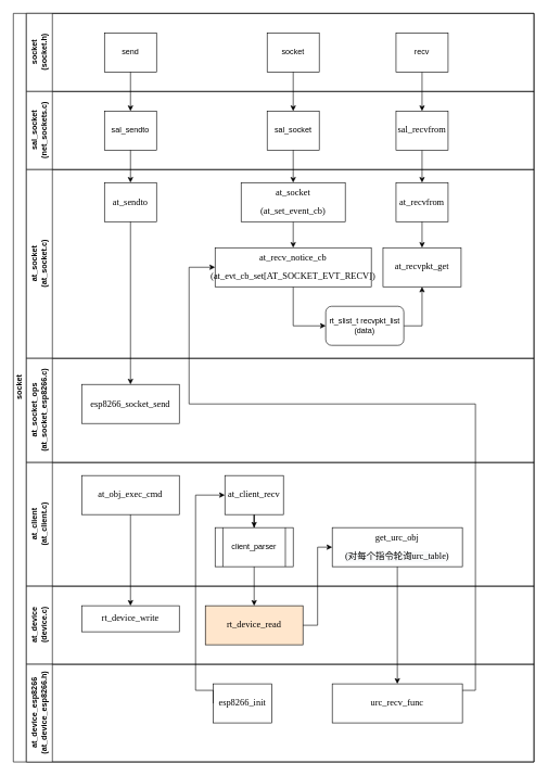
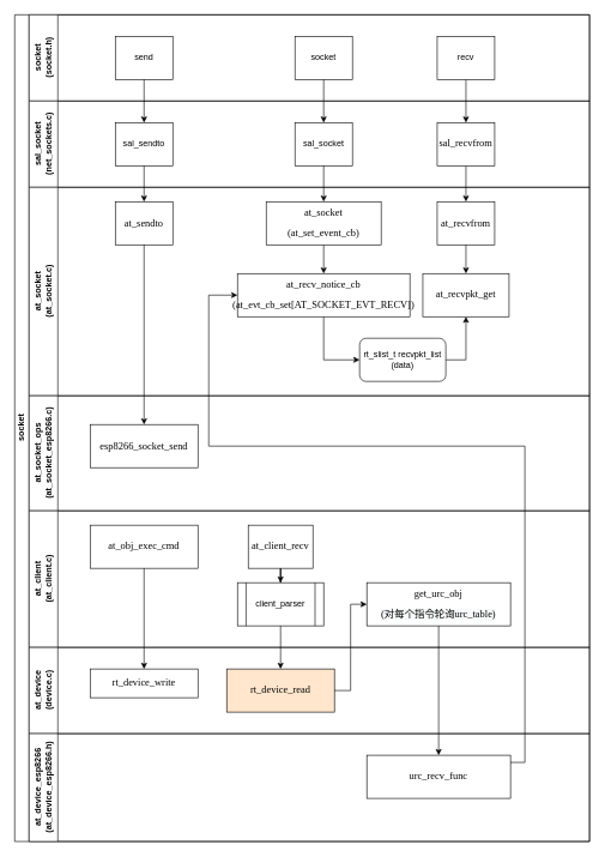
  <mxCell id="0" />
  <mxCell id="1" parent="0" />
  <mxCell id="2" value="socket" style="swimlane;html=1;childLayout=stackLayout;resizeParent=1;resizeParentMax=0;horizontal=0;startSize=20;horizontalStack=0;" parent="1" vertex="1"><mxGeometry x="20" y="20" width="800" height="1150" as="geometry" /></mxCell>
  <mxCell id="3" style="edgeStyle=orthogonalEdgeStyle;rounded=0;orthogonalLoop=1;jettySize=auto;html=1;endArrow=classic;endFill=1;entryX=0.5;entryY=0;entryDx=0;entryDy=0;exitX=0.5;exitY=1;exitDx=0;exitDy=0;" edge="1" parent="2" source="7" target="11"><mxGeometry relative="1" as="geometry" /></mxCell>
  <mxCell id="4" style="edgeStyle=orthogonalEdgeStyle;rounded=0;orthogonalLoop=1;jettySize=auto;html=1;endArrow=classic;endFill=1;exitX=0.5;exitY=1;exitDx=0;exitDy=0;" edge="1" parent="2" source="11" target="15"><mxGeometry relative="1" as="geometry"><mxPoint x="628" y="130" as="sourcePoint" /><mxPoint x="628" y="200" as="targetPoint" /></mxGeometry></mxCell>
  <mxCell id="5" value="&lt;font style=&quot;vertical-align: inherit&quot;&gt;&lt;font style=&quot;vertical-align: inherit&quot;&gt;&lt;font style=&quot;vertical-align: inherit&quot;&gt;&lt;font style=&quot;vertical-align: inherit&quot;&gt;socket&lt;br&gt;(socket.h)&lt;br&gt;&lt;/font&gt;&lt;/font&gt;&lt;/font&gt;&lt;/font&gt;" style="swimlane;html=1;startSize=40;horizontal=0;" parent="2" vertex="1"><mxGeometry x="20" width="780" height="120" as="geometry" /></mxCell>
  <mxCell id="6" value="&lt;font style=&quot;vertical-align: inherit&quot;&gt;&lt;font style=&quot;vertical-align: inherit&quot;&gt;send&lt;/font&gt;&lt;/font&gt;" style="rounded=0;whiteSpace=wrap;html=1;fontFamily=Helvetica;fontSize=12;fontColor=#000000;align=center;" parent="5" vertex="1"><mxGeometry x="120" y="30" width="80" height="60" as="geometry" /></mxCell>
  <mxCell id="7" value="&lt;font style=&quot;vertical-align: inherit&quot;&gt;&lt;font style=&quot;vertical-align: inherit&quot;&gt;recv&lt;/font&gt;&lt;/font&gt;" style="rounded=0;whiteSpace=wrap;html=1;fontFamily=Helvetica;fontSize=12;fontColor=#000000;align=center;" vertex="1" parent="5"><mxGeometry x="568" y="30" width="80" height="60" as="geometry" /></mxCell>
  <mxCell id="8" value="&lt;font style=&quot;vertical-align: inherit&quot;&gt;&lt;font style=&quot;vertical-align: inherit&quot;&gt;socket&lt;/font&gt;&lt;/font&gt;" style="rounded=0;whiteSpace=wrap;html=1;fontFamily=Helvetica;fontSize=12;fontColor=#000000;align=center;" vertex="1" parent="5"><mxGeometry x="370" y="30" width="80" height="60" as="geometry" /></mxCell>
  <mxCell id="9" value="&lt;font style=&quot;vertical-align: inherit&quot;&gt;&lt;font style=&quot;vertical-align: inherit&quot;&gt;sal_socket&lt;br&gt;(net_sockets.c)&lt;br&gt;&lt;/font&gt;&lt;/font&gt;" style="swimlane;html=1;startSize=40;horizontal=0;" parent="2" vertex="1"><mxGeometry x="20" y="120" width="780" height="120" as="geometry" /></mxCell>
  <mxCell id="10" value="sal_sendto" style="rounded=0;whiteSpace=wrap;html=1;fontFamily=Helvetica;fontSize=12;fontColor=#000000;align=center;" parent="9" vertex="1"><mxGeometry x="120" y="30" width="80" height="60" as="geometry" /></mxCell>
  <mxCell id="11" value="&lt;p class=&quot;MsoNormal&quot;&gt;&lt;span style=&quot;font-family: &amp;#34;calibri&amp;#34; ; font-size: 10.5pt&quot;&gt;sal_recvfrom&lt;/span&gt;&lt;/p&gt;" style="rounded=0;whiteSpace=wrap;html=1;fontFamily=Helvetica;fontSize=12;fontColor=#000000;align=center;" vertex="1" parent="9"><mxGeometry x="568" y="30" width="80" height="60" as="geometry" /></mxCell>
  <mxCell id="12" value="sal_socket" style="rounded=0;whiteSpace=wrap;html=1;fontFamily=Helvetica;fontSize=12;fontColor=#000000;align=center;" vertex="1" parent="9"><mxGeometry x="370" y="30" width="80" height="60" as="geometry" /></mxCell>
  <mxCell id="13" value="at_socket&lt;br&gt;(at_socket.c)" style="swimlane;html=1;startSize=40;horizontal=0;" parent="2" vertex="1"><mxGeometry x="20" y="240" width="780" height="290" as="geometry"><mxRectangle x="20" y="240" width="430" height="40" as="alternateBounds" /></mxGeometry></mxCell>
  <mxCell id="14" value="&lt;p class=&quot;MsoNormal&quot;&gt;&lt;span style=&quot;font-size: 10.5pt&quot;&gt;&lt;font face=&quot;Calibri&quot;&gt;at_sendto&lt;/font&gt;&lt;/span&gt;&lt;/p&gt;" style="rounded=0;whiteSpace=wrap;html=1;fontFamily=Helvetica;fontSize=12;fontColor=#000000;align=center;" parent="13" vertex="1"><mxGeometry x="120" y="20" width="80" height="60" as="geometry" /></mxCell>
  <mxCell id="15" value="&lt;p class=&quot;MsoNormal&quot;&gt;&lt;span style=&quot;font-size: 10.5pt&quot;&gt;&lt;font face=&quot;Calibri&quot;&gt;at_recvfrom&lt;/font&gt;&lt;/span&gt;&lt;/p&gt;" style="rounded=0;whiteSpace=wrap;html=1;fontFamily=Helvetica;fontSize=12;fontColor=#000000;align=center;" vertex="1" parent="13"><mxGeometry x="568" y="20" width="80" height="60" as="geometry" /></mxCell>
  <mxCell id="16" value="&lt;p class=&quot;MsoNormal&quot;&gt;&lt;font face=&quot;Calibri&quot;&gt;&lt;span style=&quot;font-size: 14px&quot;&gt;at_recvpkt_get&lt;/span&gt;&lt;/font&gt;&lt;br&gt;&lt;/p&gt;" style="rounded=0;whiteSpace=wrap;html=1;fontFamily=Helvetica;fontSize=12;fontColor=#000000;align=center;" vertex="1" parent="13"><mxGeometry x="548" y="120" width="120" height="60" as="geometry" /></mxCell>
  <mxCell id="17" style="edgeStyle=orthogonalEdgeStyle;rounded=0;orthogonalLoop=1;jettySize=auto;html=1;entryX=0.5;entryY=0;entryDx=0;entryDy=0;" edge="1" parent="13" source="15" target="16"><mxGeometry relative="1" as="geometry" /></mxCell>
  <mxCell id="18" style="edgeStyle=orthogonalEdgeStyle;rounded=0;orthogonalLoop=1;jettySize=auto;html=1;exitX=1;exitY=0.5;exitDx=0;exitDy=0;" edge="1" parent="13" source="19" target="16"><mxGeometry relative="1" as="geometry" /></mxCell>
  <mxCell id="19" value="rt_slist_t recvpkt_list&lt;br&gt;(data)" style="rounded=1;whiteSpace=wrap;html=1;" vertex="1" parent="13"><mxGeometry x="460" y="210" width="120" height="60" as="geometry" /></mxCell>
  <mxCell id="20" style="edgeStyle=orthogonalEdgeStyle;rounded=0;orthogonalLoop=1;jettySize=auto;html=1;entryX=0;entryY=0.5;entryDx=0;entryDy=0;" edge="1" parent="13" source="21" target="19"><mxGeometry relative="1" as="geometry" /></mxCell>
  <mxCell id="21" value="&lt;p class=&quot;MsoNormal&quot;&gt;&lt;span style=&quot;font-family: &amp;#34;calibri&amp;#34; ; font-size: 14px&quot;&gt;at_recv_notice_cb&lt;/span&gt;&lt;br&gt;&lt;/p&gt;&lt;p class=&quot;MsoNormal&quot;&gt;&lt;/p&gt;&lt;p class=&quot;MsoNormal&quot;&gt;&lt;span style=&quot;font-family: &amp;#34;calibri&amp;#34; ; font-size: 14px&quot;&gt;(at_evt_cb_set[AT_SOCKET_EVT_RECV]&lt;/span&gt;&lt;span style=&quot;font-family: &amp;#34;calibri&amp;#34; ; font-size: 14px&quot;&gt;)&lt;/span&gt;&lt;br&gt;&lt;/p&gt;" style="rounded=0;whiteSpace=wrap;html=1;fontFamily=Helvetica;fontSize=12;fontColor=#000000;align=center;" vertex="1" parent="13"><mxGeometry x="290" y="120" width="240" height="60" as="geometry" /></mxCell>
  <mxCell id="22" style="edgeStyle=orthogonalEdgeStyle;rounded=0;orthogonalLoop=1;jettySize=auto;html=1;" edge="1" parent="13" source="23" target="21"><mxGeometry relative="1" as="geometry" /></mxCell>
  <mxCell id="23" value="&lt;p class=&quot;MsoNormal&quot;&gt;&lt;font face=&quot;Calibri&quot;&gt;&lt;span style=&quot;font-size: 14px&quot;&gt;at_socket&lt;/span&gt;&lt;/font&gt;&lt;br&gt;&lt;/p&gt;&lt;p class=&quot;MsoNormal&quot;&gt;&lt;font face=&quot;Calibri&quot;&gt;&lt;span style=&quot;font-size: 14px&quot;&gt;(at_set_event_cb)&lt;/span&gt;&lt;/font&gt;&lt;br&gt;&lt;/p&gt;" style="rounded=0;whiteSpace=wrap;html=1;fontFamily=Helvetica;fontSize=12;fontColor=#000000;align=center;" vertex="1" parent="13"><mxGeometry x="330" y="20" width="160" height="60" as="geometry" /></mxCell>
  <mxCell id="24" value="at_socket_ops&lt;br&gt;(at_socket_esp8266.c)" style="swimlane;html=1;startSize=40;horizontal=0;" vertex="1" parent="2"><mxGeometry x="20" y="530" width="780" height="160" as="geometry"><mxRectangle x="20" y="240" width="430" height="40" as="alternateBounds" /></mxGeometry></mxCell>
  <mxCell id="25" value="&lt;p class=&quot;MsoNormal&quot;&gt;&lt;span style=&quot;font-size: 10.5pt&quot;&gt;&lt;font face=&quot;Calibri&quot;&gt;esp8266_socket_send&lt;/font&gt;&lt;/span&gt;&lt;/p&gt;" style="rounded=0;whiteSpace=wrap;html=1;fontFamily=Helvetica;fontSize=12;fontColor=#000000;align=center;" vertex="1" parent="24"><mxGeometry x="85" y="40" width="150" height="60" as="geometry" /></mxCell>
  <mxCell id="26" value="at_client&lt;br&gt;(at_client.c)" style="swimlane;html=1;startSize=40;horizontal=0;" vertex="1" parent="2"><mxGeometry x="20" y="690" width="780" height="190" as="geometry"><mxRectangle x="20" y="240" width="430" height="40" as="alternateBounds" /></mxGeometry></mxCell>
  <mxCell id="27" value="&lt;p class=&quot;MsoNormal&quot;&gt;&lt;font face=&quot;Calibri&quot;&gt;&lt;span style=&quot;font-size: 14px&quot;&gt;at_obj_exec_cmd&lt;/span&gt;&lt;/font&gt;&lt;br&gt;&lt;/p&gt;" style="rounded=0;whiteSpace=wrap;html=1;fontFamily=Helvetica;fontSize=12;fontColor=#000000;align=center;" vertex="1" parent="26"><mxGeometry x="85" y="20" width="150" height="60" as="geometry" /></mxCell>
  <mxCell id="28" style="edgeStyle=orthogonalEdgeStyle;rounded=0;orthogonalLoop=1;jettySize=auto;html=1;" edge="1" parent="26" source="29" target="30"><mxGeometry relative="1" as="geometry" /></mxCell>
  <mxCell id="29" value="&lt;p class=&quot;MsoNormal&quot;&gt;&lt;font face=&quot;Calibri&quot;&gt;&lt;span style=&quot;font-size: 14px&quot;&gt;at_client_recv&lt;/span&gt;&lt;/font&gt;&lt;br&gt;&lt;/p&gt;" style="rounded=0;whiteSpace=wrap;html=1;fontFamily=Helvetica;fontSize=12;fontColor=#000000;align=center;" vertex="1" parent="26"><mxGeometry x="305" y="20" width="90" height="60" as="geometry" /></mxCell>
  <mxCell id="30" value="client_parser" style="shape=process;whiteSpace=wrap;html=1;backgroundOutline=1;" vertex="1" parent="26"><mxGeometry x="290" y="100" width="120" height="60" as="geometry" /></mxCell>
  <mxCell id="31" value="&lt;p class=&quot;MsoNormal&quot;&gt;&lt;font face=&quot;Calibri&quot;&gt;&lt;span style=&quot;font-size: 14px&quot;&gt;get_urc_obj&lt;/span&gt;&lt;/font&gt;&lt;/p&gt;&lt;p class=&quot;MsoNormal&quot;&gt;&lt;font face=&quot;Calibri&quot;&gt;&lt;/font&gt;&lt;/p&gt;&lt;p class=&quot;MsoNormal&quot; style=&quot;color: rgb(0 , 0 , 0) ; font-family: &amp;#34;helvetica&amp;#34; ; font-size: 12px ; font-style: normal ; font-weight: 400 ; letter-spacing: normal ; text-align: center ; text-indent: 0px ; text-transform: none ; word-spacing: 0px ; background-color: rgb(248 , 249 , 250)&quot;&gt;&lt;span style=&quot;font-size: 14px ; font-family: &amp;#34;calibri&amp;#34;&quot;&gt;(对每个指令轮询urc_table)&lt;/span&gt;&lt;/p&gt;" style="rounded=0;whiteSpace=wrap;html=1;fontFamily=Helvetica;fontSize=12;fontColor=#000000;align=center;" vertex="1" parent="26"><mxGeometry x="470" y="100" width="200" height="60" as="geometry" /></mxCell>
  <mxCell id="32" value="at_device&lt;br&gt;(device.c)" style="swimlane;html=1;startSize=40;horizontal=0;" vertex="1" parent="2"><mxGeometry x="20" y="880" width="780" height="120" as="geometry"><mxRectangle x="20" y="240" width="430" height="40" as="alternateBounds" /></mxGeometry></mxCell>
  <mxCell id="33" value="&lt;p class=&quot;MsoNormal&quot;&gt;&lt;font face=&quot;Calibri&quot;&gt;&lt;span style=&quot;font-size: 14px&quot;&gt;rt_device_write&lt;/span&gt;&lt;/font&gt;&lt;br&gt;&lt;/p&gt;" style="rounded=0;whiteSpace=wrap;html=1;fontFamily=Helvetica;fontSize=12;fontColor=#000000;align=center;" vertex="1" parent="32"><mxGeometry x="85" y="30" width="150" height="40" as="geometry" /></mxCell>
  <mxCell id="34" value="&lt;p class=&quot;MsoNormal&quot;&gt;&lt;font face=&quot;Calibri&quot;&gt;&lt;span style=&quot;font-size: 14px&quot;&gt;rt_device_read&lt;/span&gt;&lt;/font&gt;&lt;br&gt;&lt;/p&gt;" style="rounded=0;whiteSpace=wrap;html=1;fontFamily=Helvetica;fontSize=12;fontColor=#000000;align=center;fillColor=#ffe6cc;" vertex="1" parent="32"><mxGeometry x="275" y="30" width="150" height="60" as="geometry" /></mxCell>
  <mxCell id="35" value="at_device_esp8266&lt;br&gt;(at_device_esp8266.h)" style="swimlane;html=1;startSize=40;horizontal=0;" vertex="1" parent="2"><mxGeometry x="20" y="1000" width="780" height="150" as="geometry"><mxRectangle x="20" y="240" width="430" height="40" as="alternateBounds" /></mxGeometry></mxCell>
- <mxCell id="36" value="&lt;p class=&quot;MsoNormal&quot;&gt;&lt;font face=&quot;Calibri&quot;&gt;&lt;span style=&quot;font-size: 14px&quot;&gt;esp8266_init&lt;/span&gt;&lt;/font&gt;&lt;br&gt;&lt;/p&gt;" style="rounded=0;whiteSpace=wrap;html=1;fontFamily=Helvetica;fontSize=12;fontColor=#000000;align=center;" vertex="1" parent="35"><mxGeometry x="287" y="30" width="90" height="60" as="geometry" /></mxCell>
  <mxCell id="37" value="&lt;p class=&quot;MsoNormal&quot;&gt;&lt;font face=&quot;Calibri&quot;&gt;&lt;span style=&quot;font-size: 14px&quot;&gt;urc_recv_func&lt;/span&gt;&lt;/font&gt;&lt;br&gt;&lt;/p&gt;" style="rounded=0;whiteSpace=wrap;html=1;fontFamily=Helvetica;fontSize=12;fontColor=#000000;align=center;" vertex="1" parent="35"><mxGeometry x="470" y="30" width="200" height="60" as="geometry" /></mxCell>
  <mxCell id="38" style="edgeStyle=orthogonalEdgeStyle;rounded=0;orthogonalLoop=1;jettySize=auto;html=1;endArrow=classic;endFill=1;entryX=0.5;entryY=0;entryDx=0;entryDy=0;exitX=0.5;exitY=1;exitDx=0;exitDy=0;" parent="2" source="6" target="10" edge="1"><mxGeometry relative="1" as="geometry" /></mxCell>
  <mxCell id="39" style="edgeStyle=orthogonalEdgeStyle;rounded=0;orthogonalLoop=1;jettySize=auto;html=1;endArrow=classic;endFill=1;exitX=0.5;exitY=1;exitDx=0;exitDy=0;" edge="1" parent="2" source="10" target="14"><mxGeometry relative="1" as="geometry"><mxPoint x="300" y="200" as="sourcePoint" /><mxPoint x="300" y="270" as="targetPoint" /></mxGeometry></mxCell>
  <mxCell id="40" style="edgeStyle=orthogonalEdgeStyle;rounded=0;orthogonalLoop=1;jettySize=auto;html=1;entryX=0.5;entryY=0;entryDx=0;entryDy=0;" edge="1" parent="2" source="14" target="25"><mxGeometry relative="1" as="geometry" /></mxCell>
  <mxCell id="41" style="edgeStyle=orthogonalEdgeStyle;rounded=0;orthogonalLoop=1;jettySize=auto;html=1;" edge="1" parent="2" source="27" target="33"><mxGeometry relative="1" as="geometry" /></mxCell>
- <mxCell id="42" style="edgeStyle=orthogonalEdgeStyle;rounded=0;orthogonalLoop=1;jettySize=auto;html=1;exitX=0;exitY=0.5;exitDx=0;exitDy=0;entryX=0;entryY=0.5;entryDx=0;entryDy=0;" edge="1" parent="2" source="36" target="29"><mxGeometry relative="1" as="geometry"><Array as="points"><mxPoint x="307" y="1040" /><mxPoint x="280" y="1040" /><mxPoint x="280" y="740" /></Array></mxGeometry></mxCell>
  <mxCell id="43" style="edgeStyle=orthogonalEdgeStyle;rounded=0;orthogonalLoop=1;jettySize=auto;html=1;entryX=0.5;entryY=0;entryDx=0;entryDy=0;" edge="1" parent="2" source="31" target="37"><mxGeometry relative="1" as="geometry" /></mxCell>
  <mxCell id="44" style="edgeStyle=orthogonalEdgeStyle;rounded=0;orthogonalLoop=1;jettySize=auto;html=1;" edge="1" parent="2" source="37" target="21"><mxGeometry relative="1" as="geometry"><Array as="points"><mxPoint x="710" y="1040" /><mxPoint x="710" y="600" /><mxPoint x="270" y="600" /><mxPoint x="270" y="390" /></Array></mxGeometry></mxCell>
  <mxCell id="45" style="edgeStyle=orthogonalEdgeStyle;rounded=0;orthogonalLoop=1;jettySize=auto;html=1;entryX=0.5;entryY=0;entryDx=0;entryDy=0;" edge="1" parent="2" source="30" target="34"><mxGeometry relative="1" as="geometry" /></mxCell>
  <mxCell id="46" style="edgeStyle=orthogonalEdgeStyle;rounded=0;orthogonalLoop=1;jettySize=auto;html=1;entryX=0;entryY=0.5;entryDx=0;entryDy=0;exitX=1;exitY=0.5;exitDx=0;exitDy=0;" edge="1" parent="2" source="34" target="31"><mxGeometry relative="1" as="geometry" /></mxCell>
  <mxCell id="47" style="edgeStyle=orthogonalEdgeStyle;rounded=0;orthogonalLoop=1;jettySize=auto;html=1;" edge="1" parent="2" source="8" target="12"><mxGeometry relative="1" as="geometry" /></mxCell>
  <mxCell id="48" style="edgeStyle=orthogonalEdgeStyle;rounded=0;orthogonalLoop=1;jettySize=auto;html=1;entryX=0.5;entryY=0;entryDx=0;entryDy=0;" edge="1" parent="2" source="12" target="23"><mxGeometry relative="1" as="geometry" /></mxCell>
